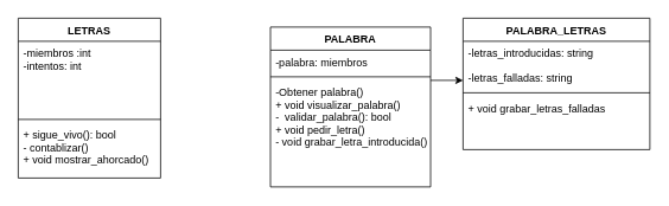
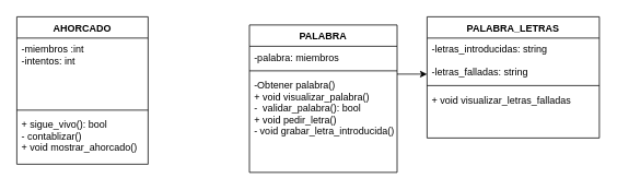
  <mxCell id="0" />
  <mxCell id="1" parent="0" />
  <mxCell id="2" value="PALABRA_LETRAS" style="swimlane;fontStyle=1;align=center;verticalAlign=top;childLayout=stackLayout;horizontal=1;startSize=26;horizontalStack=0;resizeParent=1;resizeParentMax=0;resizeLast=0;collapsible=1;marginBottom=0;" parent="1" vertex="1"><mxGeometry x="520" y="20" width="210" height="148" as="geometry" /></mxCell>
  <mxCell id="3" value="-letras_introducidas: string&#10;&#10;-letras_falladas: string" style="text;strokeColor=none;fillColor=none;align=left;verticalAlign=top;spacingLeft=4;spacingRight=4;overflow=hidden;rotatable=0;points=[[0,0.5],[1,0.5]];portConstraint=eastwest;" parent="2" vertex="1"><mxGeometry y="26" width="210" height="54" as="geometry" /></mxCell>
  <mxCell id="4" value="" style="line;strokeWidth=1;fillColor=none;align=left;verticalAlign=middle;spacingTop=-1;spacingLeft=3;spacingRight=3;rotatable=0;labelPosition=right;points=[];portConstraint=eastwest;" parent="2" vertex="1"><mxGeometry y="80" width="210" height="8" as="geometry" /></mxCell>
- <mxCell id="5" value="+ void grabar_letras_falladas" style="text;strokeColor=none;fillColor=none;align=left;verticalAlign=top;spacingLeft=4;spacingRight=4;overflow=hidden;rotatable=0;points=[[0,0.5],[1,0.5]];portConstraint=eastwest;" parent="2" vertex="1"><mxGeometry y="88" width="210" height="60" as="geometry" /></mxCell>
+ <mxCell id="5" value="+ void visualizar_letras_falladas" style="text;strokeColor=none;fillColor=none;align=left;verticalAlign=top;spacingLeft=4;spacingRight=4;overflow=hidden;rotatable=0;points=[[0,0.5],[1,0.5]];portConstraint=eastwest;" parent="2" vertex="1"><mxGeometry y="88" width="210" height="60" as="geometry" /></mxCell>
  <mxCell id="6" style="edgeStyle=orthogonalEdgeStyle;rounded=0;orthogonalLoop=1;jettySize=auto;html=1;" parent="1" source="7" target="3" edge="1"><mxGeometry relative="1" as="geometry"><Array as="points"><mxPoint x="510" y="90" /><mxPoint x="510" y="90" /></Array></mxGeometry></mxCell>
  <mxCell id="7" value="PALABRA" style="swimlane;fontStyle=1;align=center;verticalAlign=top;childLayout=stackLayout;horizontal=1;startSize=26;horizontalStack=0;resizeParent=1;resizeParentMax=0;resizeLast=0;collapsible=1;marginBottom=0;" parent="1" vertex="1"><mxGeometry x="303.5" y="30" width="180" height="180" as="geometry" /></mxCell>
  <mxCell id="8" value="-palabra: miembros" style="text;strokeColor=none;fillColor=none;align=left;verticalAlign=top;spacingLeft=4;spacingRight=4;overflow=hidden;rotatable=0;points=[[0,0.5],[1,0.5]];portConstraint=eastwest;" parent="7" vertex="1"><mxGeometry y="26" width="180" height="26" as="geometry" /></mxCell>
  <mxCell id="9" value="" style="line;strokeWidth=1;fillColor=none;align=left;verticalAlign=middle;spacingTop=-1;spacingLeft=3;spacingRight=3;rotatable=0;labelPosition=right;points=[];portConstraint=eastwest;" parent="7" vertex="1"><mxGeometry y="52" width="180" height="8" as="geometry" /></mxCell>
  <mxCell id="10" value="-Obtener palabra()&#10;+ void visualizar_palabra()&#10;-  validar_palabra(): bool&#10;+ void pedir_letra()&#10;- void grabar_letra_introducida()" style="text;strokeColor=none;fillColor=none;align=left;verticalAlign=top;spacingLeft=4;spacingRight=4;overflow=hidden;rotatable=0;points=[[0,0.5],[1,0.5]];portConstraint=eastwest;" parent="7" vertex="1"><mxGeometry y="60" width="180" height="120" as="geometry" /></mxCell>
- <mxCell id="11" value="LETRAS" style="swimlane;fontStyle=1;align=center;verticalAlign=top;childLayout=stackLayout;horizontal=1;startSize=26;horizontalStack=0;resizeParent=1;resizeParentMax=0;resizeLast=0;collapsible=1;marginBottom=0;" parent="1" vertex="1"><mxGeometry x="20" y="20" width="160" height="180" as="geometry" /></mxCell>
+ <mxCell id="11" value="AHORCADO" style="swimlane;fontStyle=1;align=center;verticalAlign=top;childLayout=stackLayout;horizontal=1;startSize=26;horizontalStack=0;resizeParent=1;resizeParentMax=0;resizeLast=0;collapsible=1;marginBottom=0;" parent="1" vertex="1"><mxGeometry x="20" y="20" width="160" height="180" as="geometry" /></mxCell>
  <mxCell id="12" value="-miembros :int&#10;-intentos: int" style="text;strokeColor=none;fillColor=none;align=left;verticalAlign=top;spacingLeft=4;spacingRight=4;overflow=hidden;rotatable=0;points=[[0,0.5],[1,0.5]];portConstraint=eastwest;" parent="11" vertex="1"><mxGeometry y="26" width="160" height="84" as="geometry" /></mxCell>
  <mxCell id="13" value="" style="line;strokeWidth=1;fillColor=none;align=left;verticalAlign=middle;spacingTop=-1;spacingLeft=3;spacingRight=3;rotatable=0;labelPosition=right;points=[];portConstraint=eastwest;" parent="11" vertex="1"><mxGeometry y="110" width="160" height="8" as="geometry" /></mxCell>
  <mxCell id="14" value="+ sigue_vivo(): bool&#10;- contablizar()&#10;+ void mostrar_ahorcado()" style="text;strokeColor=none;fillColor=none;align=left;verticalAlign=top;spacingLeft=4;spacingRight=4;overflow=hidden;rotatable=0;points=[[0,0.5],[1,0.5]];portConstraint=eastwest;" parent="11" vertex="1"><mxGeometry y="118" width="160" height="62" as="geometry" /></mxCell>
